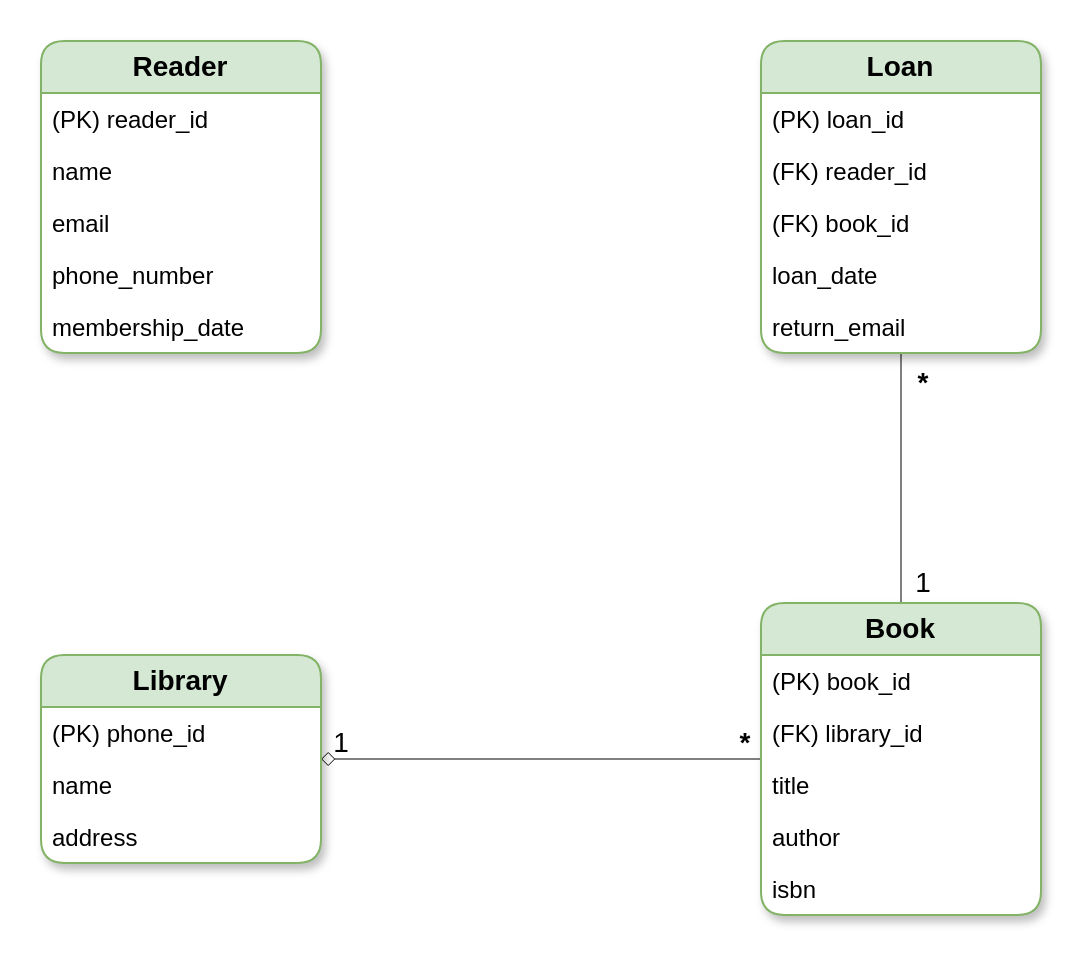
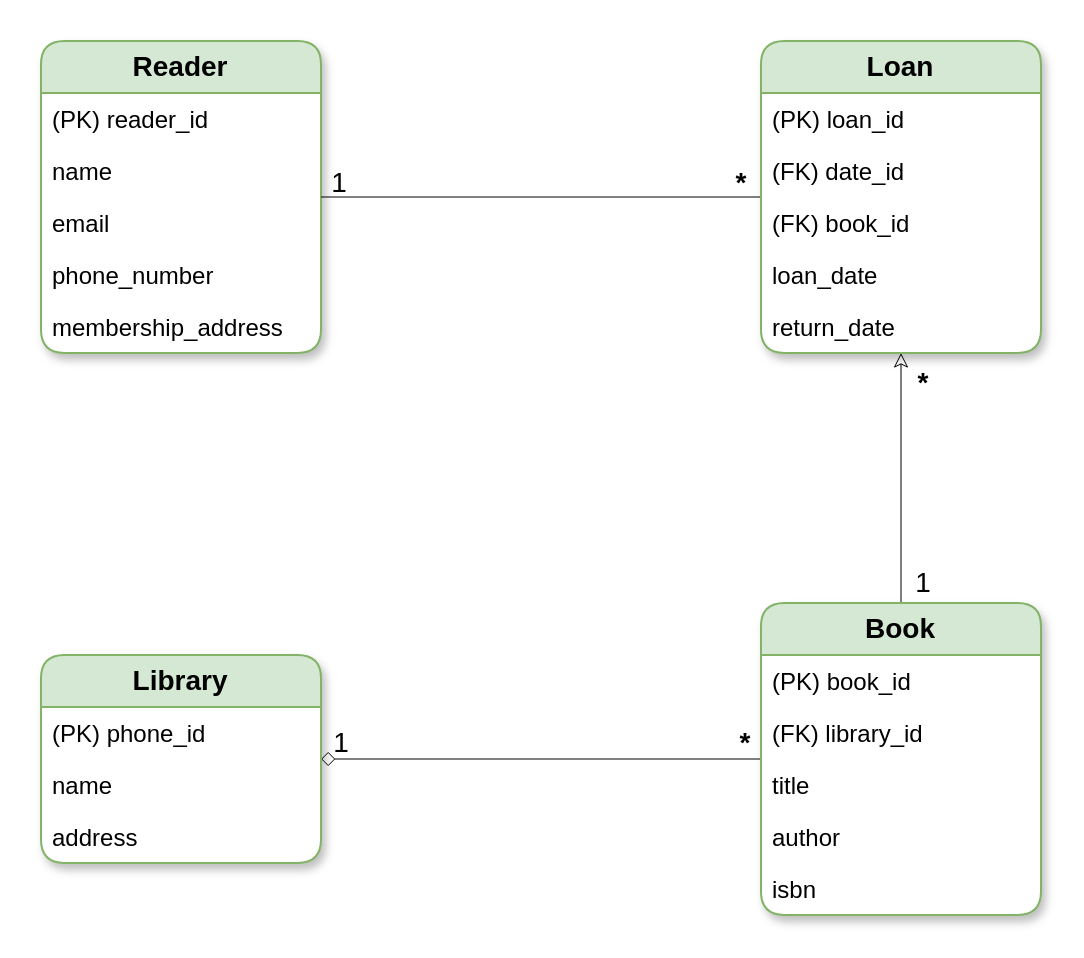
  <mxCell id="0" />
  <mxCell id="1" parent="0" />
  <mxCell id="2" value="Reader" style="swimlane;fontStyle=1;childLayout=stackLayout;horizontal=1;startSize=26;fillColor=#d5e8d4;horizontalStack=0;resizeParent=1;resizeParentMax=0;resizeLast=0;collapsible=1;marginBottom=0;whiteSpace=wrap;html=1;strokeColor=#82b366;swimlaneFillColor=default;rounded=1;glass=0;shadow=1;textShadow=0;align=center;fontSize=14;labelBorderColor=none;fontFamily=Helvetica;" vertex="1" parent="1"><mxGeometry x="20" y="20" width="140" height="156" as="geometry" /></mxCell>
  <mxCell id="3" value="(PK) reader_id" style="text;strokeColor=none;fillColor=none;align=left;verticalAlign=top;spacingLeft=4;spacingRight=4;overflow=hidden;rotatable=0;points=[[0,0.5],[1,0.5]];portConstraint=eastwest;whiteSpace=wrap;html=1;" vertex="1" parent="2"><mxGeometry y="26" width="140" height="26" as="geometry" /></mxCell>
  <mxCell id="4" value="name" style="text;strokeColor=none;fillColor=none;align=left;verticalAlign=top;spacingLeft=4;spacingRight=4;overflow=hidden;rotatable=0;points=[[0,0.5],[1,0.5]];portConstraint=eastwest;whiteSpace=wrap;html=1;" vertex="1" parent="2"><mxGeometry y="52" width="140" height="26" as="geometry" /></mxCell>
  <mxCell id="5" value="email" style="text;strokeColor=none;fillColor=none;align=left;verticalAlign=top;spacingLeft=4;spacingRight=4;overflow=hidden;rotatable=0;points=[[0,0.5],[1,0.5]];portConstraint=eastwest;whiteSpace=wrap;html=1;" vertex="1" parent="2"><mxGeometry y="78" width="140" height="26" as="geometry" /></mxCell>
  <mxCell id="6" value="phone_number" style="text;strokeColor=none;fillColor=none;align=left;verticalAlign=top;spacingLeft=4;spacingRight=4;overflow=hidden;rotatable=0;points=[[0,0.5],[1,0.5]];portConstraint=eastwest;whiteSpace=wrap;html=1;" vertex="1" parent="2"><mxGeometry y="104" width="140" height="26" as="geometry" /></mxCell>
- <mxCell id="7" value="membership_date" style="text;strokeColor=none;fillColor=none;align=left;verticalAlign=top;spacingLeft=4;spacingRight=4;overflow=hidden;rotatable=0;points=[[0,0.5],[1,0.5]];portConstraint=eastwest;whiteSpace=wrap;html=1;" vertex="1" parent="2"><mxGeometry y="130" width="140" height="26" as="geometry" /></mxCell>
+ <mxCell id="7" value="membership_address" style="text;strokeColor=none;fillColor=none;align=left;verticalAlign=top;spacingLeft=4;spacingRight=4;overflow=hidden;rotatable=0;points=[[0,0.5],[1,0.5]];portConstraint=eastwest;whiteSpace=wrap;html=1;" vertex="1" parent="2"><mxGeometry y="130" width="140" height="26" as="geometry" /></mxCell>
  <mxCell id="8" style="edgeStyle=orthogonalEdgeStyle;rounded=0;orthogonalLoop=1;jettySize=auto;html=1;strokeColor=default;endArrow=diamond;endFill=0;strokeWidth=0.5;" edge="1" parent="1" source="14" target="29"><mxGeometry relative="1" as="geometry" /></mxCell>
  <mxCell id="9" value="1" style="edgeLabel;html=1;align=center;verticalAlign=middle;resizable=0;points=[];labelBackgroundColor=none;fontSize=14;fontStyle=0" vertex="1" connectable="0" parent="8"><mxGeometry x="0.856" relative="1" as="geometry"><mxPoint x="-7" y="-9" as="offset" /></mxGeometry></mxCell>
  <mxCell id="10" value="*" style="edgeLabel;html=1;align=center;verticalAlign=middle;resizable=0;points=[];labelBackgroundColor=none;fontSize=14;fontStyle=1" vertex="1" connectable="0" parent="8"><mxGeometry x="-0.918" y="1" relative="1" as="geometry"><mxPoint y="-10" as="offset" /></mxGeometry></mxCell>
- <mxCell id="11" style="edgeStyle=orthogonalEdgeStyle;rounded=0;orthogonalLoop=1;jettySize=auto;html=1;endArrow=none;endFill=0;strokeWidth=0.5;" edge="1" parent="1" source="14" target="23"><mxGeometry relative="1" as="geometry" /></mxCell>
+ <mxCell id="11" style="edgeStyle=orthogonalEdgeStyle;rounded=0;orthogonalLoop=1;jettySize=auto;html=1;endArrow=classic;endFill=0;strokeWidth=0.5;" edge="1" parent="1" source="14" target="23"><mxGeometry relative="1" as="geometry" /></mxCell>
  <mxCell id="12" value="1" style="edgeLabel;html=1;align=center;verticalAlign=middle;resizable=0;points=[];labelBackgroundColor=none;fontSize=14;fontStyle=0" vertex="1" connectable="0" parent="11"><mxGeometry x="-0.867" relative="1" as="geometry"><mxPoint x="10" y="-3" as="offset" /></mxGeometry></mxCell>
  <mxCell id="13" value="*" style="edgeLabel;html=1;align=center;verticalAlign=middle;resizable=0;points=[];labelBackgroundColor=none;fontSize=14;fontStyle=1" vertex="1" connectable="0" parent="11"><mxGeometry x="0.906" relative="1" as="geometry"><mxPoint x="10" y="8" as="offset" /></mxGeometry></mxCell>
  <mxCell id="14" value="Book" style="swimlane;fontStyle=1;childLayout=stackLayout;horizontal=1;startSize=26;fillColor=#d5e8d4;horizontalStack=0;resizeParent=1;resizeParentMax=0;resizeLast=0;collapsible=1;marginBottom=0;whiteSpace=wrap;html=1;strokeColor=#82b366;swimlaneFillColor=default;rounded=1;glass=0;shadow=1;textShadow=0;align=center;fontSize=14;labelBorderColor=none;fontFamily=Helvetica;" vertex="1" parent="1"><mxGeometry x="380" y="301" width="140" height="156" as="geometry" /></mxCell>
  <mxCell id="15" value="(PK) book_id" style="text;strokeColor=none;fillColor=none;align=left;verticalAlign=top;spacingLeft=4;spacingRight=4;overflow=hidden;rotatable=0;points=[[0,0.5],[1,0.5]];portConstraint=eastwest;whiteSpace=wrap;html=1;" vertex="1" parent="14"><mxGeometry y="26" width="140" height="26" as="geometry" /></mxCell>
  <mxCell id="16" value="(FK) library_id" style="text;strokeColor=none;fillColor=none;align=left;verticalAlign=top;spacingLeft=4;spacingRight=4;overflow=hidden;rotatable=0;points=[[0,0.5],[1,0.5]];portConstraint=eastwest;whiteSpace=wrap;html=1;" vertex="1" parent="14"><mxGeometry y="52" width="140" height="26" as="geometry" /></mxCell>
  <mxCell id="17" value="title" style="text;strokeColor=none;fillColor=none;align=left;verticalAlign=top;spacingLeft=4;spacingRight=4;overflow=hidden;rotatable=0;points=[[0,0.5],[1,0.5]];portConstraint=eastwest;whiteSpace=wrap;html=1;" vertex="1" parent="14"><mxGeometry y="78" width="140" height="26" as="geometry" /></mxCell>
  <mxCell id="18" value="&lt;div&gt;author&lt;/div&gt;" style="text;strokeColor=none;fillColor=none;align=left;verticalAlign=top;spacingLeft=4;spacingRight=4;overflow=hidden;rotatable=0;points=[[0,0.5],[1,0.5]];portConstraint=eastwest;whiteSpace=wrap;html=1;" vertex="1" parent="14"><mxGeometry y="104" width="140" height="26" as="geometry" /></mxCell>
  <mxCell id="19" value="isbn" style="text;strokeColor=none;fillColor=none;align=left;verticalAlign=top;spacingLeft=4;spacingRight=4;overflow=hidden;rotatable=0;points=[[0,0.5],[1,0.5]];portConstraint=eastwest;whiteSpace=wrap;html=1;" vertex="1" parent="14"><mxGeometry y="130" width="140" height="26" as="geometry" /></mxCell>
+ <mxCell id="20" style="edgeStyle=orthogonalEdgeStyle;rounded=0;orthogonalLoop=1;jettySize=auto;html=1;endArrow=none;endFill=0;strokeWidth=0.5;" edge="1" parent="1" source="23" target="2"><mxGeometry relative="1" as="geometry" /></mxCell>
+ <mxCell id="21" value="*" style="edgeLabel;html=1;align=center;verticalAlign=middle;resizable=0;points=[];labelBackgroundColor=none;fontSize=14;fontStyle=1" vertex="1" connectable="0" parent="20"><mxGeometry x="-0.896" y="-1" relative="1" as="geometry"><mxPoint y="-7" as="offset" /></mxGeometry></mxCell>
+ <mxCell id="22" value="1" style="edgeLabel;html=1;align=center;verticalAlign=middle;resizable=0;points=[];labelBackgroundColor=none;fontSize=14;fontStyle=0" vertex="1" connectable="0" parent="20"><mxGeometry x="0.927" relative="1" as="geometry"><mxPoint y="-8" as="offset" /></mxGeometry></mxCell>
  <mxCell id="23" value="Loan" style="swimlane;fontStyle=1;childLayout=stackLayout;horizontal=1;startSize=26;fillColor=#d5e8d4;horizontalStack=0;resizeParent=1;resizeParentMax=0;resizeLast=0;collapsible=1;marginBottom=0;whiteSpace=wrap;html=1;strokeColor=#82b366;gradientColor=none;swimlaneFillColor=default;rounded=1;glass=0;shadow=1;textShadow=0;align=center;fontSize=14;labelBorderColor=none;fontFamily=Helvetica;" vertex="1" parent="1"><mxGeometry x="380" y="20" width="140" height="156" as="geometry" /></mxCell>
  <mxCell id="24" value="(PK) loan_id" style="text;strokeColor=none;fillColor=none;align=left;verticalAlign=top;spacingLeft=4;spacingRight=4;overflow=hidden;rotatable=0;points=[[0,0.5],[1,0.5]];portConstraint=eastwest;whiteSpace=wrap;html=1;" vertex="1" parent="23"><mxGeometry y="26" width="140" height="26" as="geometry" /></mxCell>
- <mxCell id="25" value="(FK) reader_id" style="text;strokeColor=none;fillColor=none;align=left;verticalAlign=top;spacingLeft=4;spacingRight=4;overflow=hidden;rotatable=0;points=[[0,0.5],[1,0.5]];portConstraint=eastwest;whiteSpace=wrap;html=1;" vertex="1" parent="23"><mxGeometry y="52" width="140" height="26" as="geometry" /></mxCell>
+ <mxCell id="25" value="(FK) date_id" style="text;strokeColor=none;fillColor=none;align=left;verticalAlign=top;spacingLeft=4;spacingRight=4;overflow=hidden;rotatable=0;points=[[0,0.5],[1,0.5]];portConstraint=eastwest;whiteSpace=wrap;html=1;" vertex="1" parent="23"><mxGeometry y="52" width="140" height="26" as="geometry" /></mxCell>
  <mxCell id="26" value="(FK) book_id" style="text;strokeColor=none;fillColor=none;align=left;verticalAlign=top;spacingLeft=4;spacingRight=4;overflow=hidden;rotatable=0;points=[[0,0.5],[1,0.5]];portConstraint=eastwest;whiteSpace=wrap;html=1;" vertex="1" parent="23"><mxGeometry y="78" width="140" height="26" as="geometry" /></mxCell>
  <mxCell id="27" value="loan_date" style="text;strokeColor=none;fillColor=none;align=left;verticalAlign=top;spacingLeft=4;spacingRight=4;overflow=hidden;rotatable=0;points=[[0,0.5],[1,0.5]];portConstraint=eastwest;whiteSpace=wrap;html=1;" vertex="1" parent="23"><mxGeometry y="104" width="140" height="26" as="geometry" /></mxCell>
- <mxCell id="28" value="&lt;div&gt;return_email&lt;/div&gt;" style="text;strokeColor=none;fillColor=none;align=left;verticalAlign=top;spacingLeft=4;spacingRight=4;overflow=hidden;rotatable=0;points=[[0,0.5],[1,0.5]];portConstraint=eastwest;whiteSpace=wrap;html=1;" vertex="1" parent="23"><mxGeometry y="130" width="140" height="26" as="geometry" /></mxCell>
+ <mxCell id="28" value="&lt;div&gt;return_date&lt;/div&gt;" style="text;strokeColor=none;fillColor=none;align=left;verticalAlign=top;spacingLeft=4;spacingRight=4;overflow=hidden;rotatable=0;points=[[0,0.5],[1,0.5]];portConstraint=eastwest;whiteSpace=wrap;html=1;" vertex="1" parent="23"><mxGeometry y="130" width="140" height="26" as="geometry" /></mxCell>
  <mxCell id="29" value="Library" style="swimlane;fontStyle=1;childLayout=stackLayout;horizontal=1;startSize=26;fillColor=#d5e8d4;horizontalStack=0;resizeParent=1;resizeParentMax=0;resizeLast=0;collapsible=1;marginBottom=0;whiteSpace=wrap;html=1;strokeColor=#82b366;swimlaneFillColor=default;rounded=1;glass=0;shadow=1;textShadow=0;align=center;fontSize=14;labelBorderColor=none;fontFamily=Helvetica;" vertex="1" parent="1"><mxGeometry x="20" y="327" width="140" height="104" as="geometry" /></mxCell>
  <mxCell id="30" value="(PK) phone_id" style="text;strokeColor=none;fillColor=none;align=left;verticalAlign=top;spacingLeft=4;spacingRight=4;overflow=hidden;rotatable=0;points=[[0,0.5],[1,0.5]];portConstraint=eastwest;whiteSpace=wrap;html=1;" vertex="1" parent="29"><mxGeometry y="26" width="140" height="26" as="geometry" /></mxCell>
  <mxCell id="31" value="name" style="text;strokeColor=none;fillColor=none;align=left;verticalAlign=top;spacingLeft=4;spacingRight=4;overflow=hidden;rotatable=0;points=[[0,0.5],[1,0.5]];portConstraint=eastwest;whiteSpace=wrap;html=1;" vertex="1" parent="29"><mxGeometry y="52" width="140" height="26" as="geometry" /></mxCell>
  <mxCell id="32" value="address" style="text;strokeColor=none;fillColor=none;align=left;verticalAlign=top;spacingLeft=4;spacingRight=4;overflow=hidden;rotatable=0;points=[[0,0.5],[1,0.5]];portConstraint=eastwest;whiteSpace=wrap;html=1;" vertex="1" parent="29"><mxGeometry y="78" width="140" height="26" as="geometry" /></mxCell>
